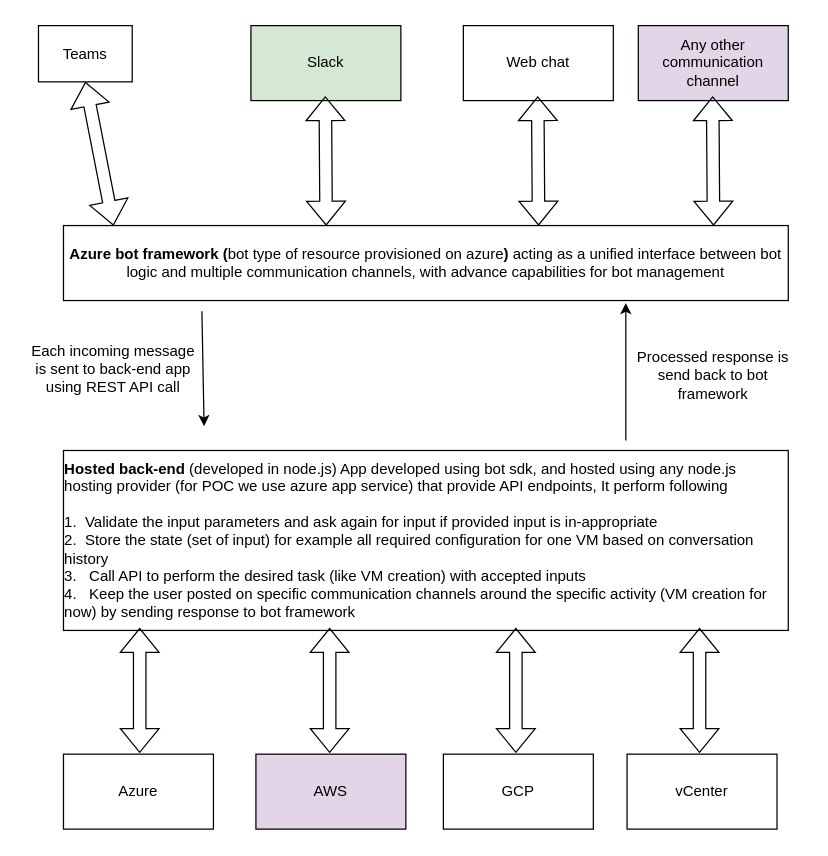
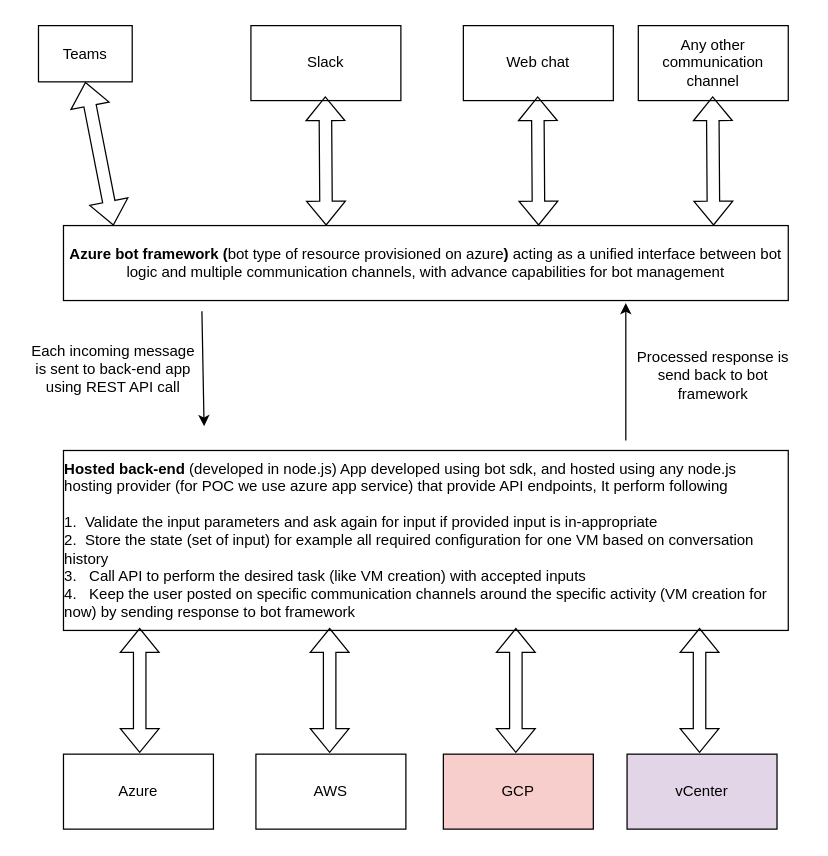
  <mxCell id="0" />
  <mxCell id="1" parent="0" />
  <mxCell id="2" value="Teams" style="rounded=0;whiteSpace=wrap;html=1;" vertex="1" parent="1"><mxGeometry x="30" y="20" width="75" height="45" as="geometry" /></mxCell>
  <mxCell id="3" value="&lt;b&gt;Azure bot framework (&lt;/b&gt;bot type of resource provisioned on azure&lt;b&gt;)&lt;/b&gt;&amp;nbsp;acting as a unified interface between bot logic and multiple communication channels, with advance capabilities for bot management" style="rounded=0;whiteSpace=wrap;html=1;" vertex="1" parent="1"><mxGeometry x="50" y="180" width="580" height="60" as="geometry" /></mxCell>
  <mxCell id="4" value="&lt;div style=&quot;text-align: left;&quot;&gt;&lt;b style=&quot;background-color: initial;&quot;&gt;Hosted back-end&lt;/b&gt;&lt;span style=&quot;background-color: initial;&quot;&gt; (developed in node.js) App developed using bot sdk, and hosted using any node.js hosting provider (for POC we use azure app service) that provide API endpoints, It perform following&amp;nbsp;&lt;/span&gt;&lt;/div&gt;&lt;div style=&quot;text-align: left;&quot;&gt;&lt;span style=&quot;background-color: initial;&quot;&gt;&lt;br&gt;&lt;/span&gt;&lt;/div&gt;&lt;div style=&quot;text-align: left;&quot;&gt;&lt;span style=&quot;background-color: initial;&quot;&gt;1.&amp;nbsp; Validate the input parameters and ask again for input if provided input is in-appropriate&lt;/span&gt;&lt;/div&gt;&lt;div style=&quot;text-align: left;&quot;&gt;&lt;span style=&quot;background-color: initial;&quot;&gt;2.&amp;nbsp; Store the state (set of input) for example all required configuration for one VM based on conversation history&lt;/span&gt;&lt;/div&gt;&lt;div style=&quot;text-align: left;&quot;&gt;&lt;span style=&quot;background-color: initial;&quot;&gt;3.&amp;nbsp; &amp;nbsp;Call API to perform the desired task (like VM creation) with accepted inputs&lt;/span&gt;&lt;/div&gt;&lt;div style=&quot;text-align: left;&quot;&gt;&lt;span style=&quot;background-color: initial;&quot;&gt;4.&amp;nbsp; &amp;nbsp;Keep the user posted on specific communication channels around the specific&amp;nbsp;activity (VM creation for now) by sending response to bot framework&lt;/span&gt;&lt;/div&gt;" style="rounded=0;whiteSpace=wrap;html=1;" vertex="1" parent="1"><mxGeometry x="50" y="360" width="580" height="144" as="geometry" /></mxCell>
  <mxCell id="5" value="" style="shape=flexArrow;endArrow=classic;startArrow=classic;html=1;rounded=0;entryX=0.5;entryY=1;entryDx=0;entryDy=0;" edge="1" parent="1" target="2"><mxGeometry width="100" height="100" relative="1" as="geometry"><mxPoint x="90" y="180" as="sourcePoint" /><mxPoint x="325" y="70" as="targetPoint" /></mxGeometry></mxCell>
- <mxCell id="6" value="Slack" style="rounded=0;whiteSpace=wrap;html=1;fillColor=#d5e8d4;" vertex="1" parent="1"><mxGeometry x="200" y="20" width="120" height="60" as="geometry" /></mxCell>
+ <mxCell id="6" value="Slack" style="rounded=0;whiteSpace=wrap;html=1;" vertex="1" parent="1"><mxGeometry x="200" y="20" width="120" height="60" as="geometry" /></mxCell>
  <mxCell id="7" value="" style="shape=flexArrow;endArrow=classic;startArrow=classic;html=1;rounded=0;entryX=0.5;entryY=1;entryDx=0;entryDy=0;exitX=0.11;exitY=0.058;exitDx=0;exitDy=0;exitPerimeter=0;" edge="1" parent="1"><mxGeometry width="100" height="100" relative="1" as="geometry"><mxPoint x="260.2" y="180" as="sourcePoint" /><mxPoint x="259.5" y="76.52" as="targetPoint" /></mxGeometry></mxCell>
  <mxCell id="8" value="Web chat" style="rounded=0;whiteSpace=wrap;html=1;" vertex="1" parent="1"><mxGeometry x="370" y="20" width="120" height="60" as="geometry" /></mxCell>
  <mxCell id="9" value="" style="shape=flexArrow;endArrow=classic;startArrow=classic;html=1;rounded=0;entryX=0.5;entryY=1;entryDx=0;entryDy=0;exitX=0.11;exitY=0.058;exitDx=0;exitDy=0;exitPerimeter=0;" edge="1" parent="1"><mxGeometry width="100" height="100" relative="1" as="geometry"><mxPoint x="430.2" y="180" as="sourcePoint" /><mxPoint x="429.5" y="76.52" as="targetPoint" /></mxGeometry></mxCell>
- <mxCell id="10" value="Any other communication channel" style="rounded=0;whiteSpace=wrap;html=1;fillColor=#e1d5e7;" vertex="1" parent="1"><mxGeometry x="510" y="20" width="120" height="60" as="geometry" /></mxCell>
+ <mxCell id="10" value="Any other communication channel" style="rounded=0;whiteSpace=wrap;html=1;" vertex="1" parent="1"><mxGeometry x="510" y="20" width="120" height="60" as="geometry" /></mxCell>
  <mxCell id="11" value="" style="shape=flexArrow;endArrow=classic;startArrow=classic;html=1;rounded=0;entryX=0.5;entryY=1;entryDx=0;entryDy=0;exitX=0.11;exitY=0.058;exitDx=0;exitDy=0;exitPerimeter=0;" edge="1" parent="1"><mxGeometry width="100" height="100" relative="1" as="geometry"><mxPoint x="570.2" y="180" as="sourcePoint" /><mxPoint x="569.5" y="76.52" as="targetPoint" /></mxGeometry></mxCell>
  <mxCell id="12" value="" style="endArrow=classic;html=1;rounded=0;" edge="1" parent="1"><mxGeometry width="50" height="50" relative="1" as="geometry"><mxPoint x="500" y="352" as="sourcePoint" /><mxPoint x="500" y="242" as="targetPoint" /></mxGeometry></mxCell>
  <mxCell id="13" value="" style="endArrow=classic;html=1;rounded=0;exitX=0.191;exitY=1.142;exitDx=0;exitDy=0;exitPerimeter=0;entryX=0.194;entryY=-0.135;entryDx=0;entryDy=0;entryPerimeter=0;" edge="1" parent="1" source="3" target="4"><mxGeometry width="50" height="50" relative="1" as="geometry"><mxPoint x="280" y="330" as="sourcePoint" /><mxPoint x="330" y="280" as="targetPoint" /></mxGeometry></mxCell>
  <mxCell id="14" value="Each incoming message is sent to back-end app using REST API call" style="text;html=1;strokeColor=none;fillColor=none;align=center;verticalAlign=middle;whiteSpace=wrap;rounded=0;" vertex="1" parent="1"><mxGeometry x="20" y="280" width="140" height="30" as="geometry" /></mxCell>
  <mxCell id="15" value="Processed response is send back to bot framework" style="text;html=1;strokeColor=none;fillColor=none;align=center;verticalAlign=middle;whiteSpace=wrap;rounded=0;" vertex="1" parent="1"><mxGeometry x="500" y="285" width="140" height="30" as="geometry" /></mxCell>
  <mxCell id="16" value="Azure" style="rounded=0;whiteSpace=wrap;html=1;" vertex="1" parent="1"><mxGeometry x="50" y="603" width="120" height="60" as="geometry" /></mxCell>
  <mxCell id="17" value="" style="shape=flexArrow;endArrow=classic;startArrow=classic;html=1;rounded=0;entryX=0.5;entryY=1;entryDx=0;entryDy=0;" edge="1" parent="1"><mxGeometry width="100" height="100" relative="1" as="geometry"><mxPoint x="111" y="602" as="sourcePoint" /><mxPoint x="111" y="502" as="targetPoint" /></mxGeometry></mxCell>
- <mxCell id="18" value="AWS" style="rounded=0;whiteSpace=wrap;html=1;fillColor=#e1d5e7;" vertex="1" parent="1"><mxGeometry x="204" y="603" width="120" height="60" as="geometry" /></mxCell>
+ <mxCell id="18" value="AWS" style="rounded=0;whiteSpace=wrap;html=1;" vertex="1" parent="1"><mxGeometry x="204" y="603" width="120" height="60" as="geometry" /></mxCell>
  <mxCell id="19" value="" style="shape=flexArrow;endArrow=classic;startArrow=classic;html=1;rounded=0;entryX=0.5;entryY=1;entryDx=0;entryDy=0;" edge="1" parent="1"><mxGeometry width="100" height="100" relative="1" as="geometry"><mxPoint x="263" y="602" as="sourcePoint" /><mxPoint x="263" y="502" as="targetPoint" /></mxGeometry></mxCell>
- <mxCell id="20" value="GCP" style="rounded=0;whiteSpace=wrap;html=1;" vertex="1" parent="1"><mxGeometry x="354" y="603" width="120" height="60" as="geometry" /></mxCell>
+ <mxCell id="20" value="GCP" style="rounded=0;whiteSpace=wrap;html=1;fillColor=#f8cecc;" vertex="1" parent="1"><mxGeometry x="354" y="603" width="120" height="60" as="geometry" /></mxCell>
  <mxCell id="21" value="" style="shape=flexArrow;endArrow=classic;startArrow=classic;html=1;rounded=0;entryX=0.5;entryY=1;entryDx=0;entryDy=0;" edge="1" parent="1"><mxGeometry width="100" height="100" relative="1" as="geometry"><mxPoint x="412" y="602" as="sourcePoint" /><mxPoint x="412" y="502" as="targetPoint" /></mxGeometry></mxCell>
- <mxCell id="22" value="vCenter" style="rounded=0;whiteSpace=wrap;html=1;" vertex="1" parent="1"><mxGeometry x="501" y="603" width="120" height="60" as="geometry" /></mxCell>
+ <mxCell id="22" value="vCenter" style="rounded=0;whiteSpace=wrap;html=1;fillColor=#e1d5e7;" vertex="1" parent="1"><mxGeometry x="501" y="603" width="120" height="60" as="geometry" /></mxCell>
  <mxCell id="23" value="" style="shape=flexArrow;endArrow=classic;startArrow=classic;html=1;rounded=0;entryX=0.5;entryY=1;entryDx=0;entryDy=0;" edge="1" parent="1"><mxGeometry width="100" height="100" relative="1" as="geometry"><mxPoint x="559" y="602" as="sourcePoint" /><mxPoint x="559" y="502" as="targetPoint" /></mxGeometry></mxCell>
